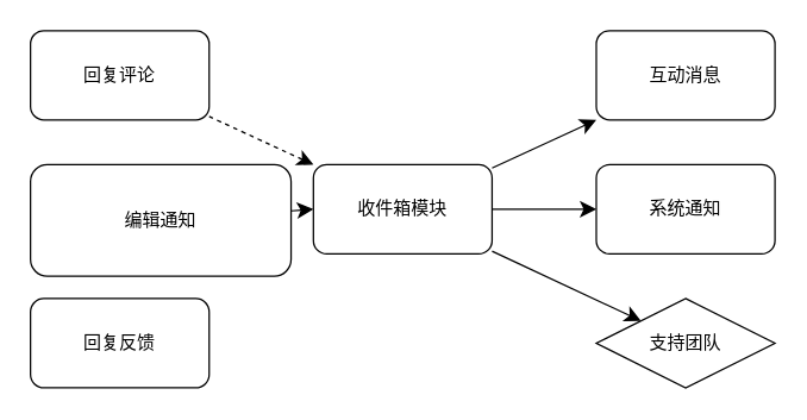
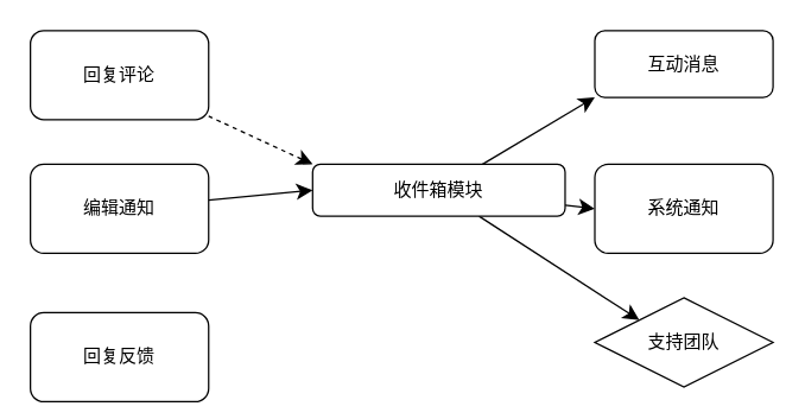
  <mxCell id="0" />
  <mxCell id="1" parent="0" />
  <mxCell id="2" style="edgeStyle=none;curved=1;rounded=0;orthogonalLoop=1;jettySize=auto;html=1;entryX=0;entryY=0.5;entryDx=0;entryDy=0;fontSize=12;startSize=8;endSize=8;" edge="1" parent="1" source="3" target="7"><mxGeometry relative="1" as="geometry" /></mxCell>
- <mxCell id="3" value="编辑通知" style="rounded=1;whiteSpace=wrap;html=1;" parent="1" vertex="1"><mxGeometry x="20" y="110" width="175" height="75" as="geometry" /></mxCell>
+ <mxCell id="3" value="编辑通知" style="rounded=1;whiteSpace=wrap;html=1;" parent="1" vertex="1"><mxGeometry x="20" y="110" width="120" height="60" as="geometry" /></mxCell>
  <mxCell id="4" style="edgeStyle=none;curved=1;rounded=0;orthogonalLoop=1;jettySize=auto;html=1;entryX=0;entryY=1;entryDx=0;entryDy=0;fontSize=12;startSize=8;endSize=8;" edge="1" parent="1" source="7" target="13"><mxGeometry relative="1" as="geometry" /></mxCell>
  <mxCell id="5" style="edgeStyle=none;curved=1;rounded=0;orthogonalLoop=1;jettySize=auto;html=1;entryX=0;entryY=0.5;entryDx=0;entryDy=0;fontSize=12;startSize=8;endSize=8;" edge="1" parent="1" source="7" target="11"><mxGeometry relative="1" as="geometry" /></mxCell>
  <mxCell id="6" style="edgeStyle=none;curved=1;rounded=0;orthogonalLoop=1;jettySize=auto;html=1;entryX=0;entryY=0;entryDx=0;entryDy=0;fontSize=12;startSize=8;endSize=8;" edge="1" parent="1" source="7" target="12"><mxGeometry relative="1" as="geometry" /></mxCell>
- <mxCell id="7" value="收件箱模块" style="whiteSpace=wrap;html=1;rounded=1;" vertex="1" parent="1"><mxGeometry x="210" y="110" width="120" height="60" as="geometry" /></mxCell>
+ <mxCell id="7" value="收件箱模块" style="whiteSpace=wrap;html=1;rounded=1;" vertex="1" parent="1"><mxGeometry x="210" y="110" width="170" height="35" as="geometry" /></mxCell>
  <mxCell id="8" style="edgeStyle=none;curved=1;rounded=0;orthogonalLoop=1;jettySize=auto;html=1;entryX=0;entryY=0;entryDx=0;entryDy=0;fontSize=12;startSize=8;endSize=8;dashed=1;" edge="1" parent="1" source="9" target="7"><mxGeometry relative="1" as="geometry" /></mxCell>
  <mxCell id="9" value="回复评论" style="rounded=1;whiteSpace=wrap;html=1;" vertex="1" parent="1"><mxGeometry x="20" y="20" width="120" height="60" as="geometry" /></mxCell>
- <mxCell id="10" value="回复反馈" style="rounded=1;whiteSpace=wrap;html=1;" vertex="1" parent="1"><mxGeometry x="20" y="200" width="120" height="60" as="geometry" /></mxCell>
+ <mxCell id="10" value="回复反馈" style="rounded=1;whiteSpace=wrap;html=1;" vertex="1" parent="1"><mxGeometry x="20" y="210" width="120" height="60" as="geometry" /></mxCell>
  <mxCell id="11" value="系统通知" style="rounded=1;whiteSpace=wrap;html=1;" vertex="1" parent="1"><mxGeometry x="400" y="110" width="120" height="60" as="geometry" /></mxCell>
  <mxCell id="12" value="支持团队" style="rhombus;whiteSpace=wrap;html=1;" vertex="1" parent="1"><mxGeometry x="400" y="200" width="120" height="60" as="geometry" /></mxCell>
- <mxCell id="13" value="互动消息" style="rounded=1;whiteSpace=wrap;html=1;" vertex="1" parent="1"><mxGeometry x="400" y="20" width="120" height="60" as="geometry" /></mxCell>
+ <mxCell id="13" value="互动消息" style="rounded=1;whiteSpace=wrap;html=1;" vertex="1" parent="1"><mxGeometry x="400" y="20" width="120" height="45" as="geometry" /></mxCell>
